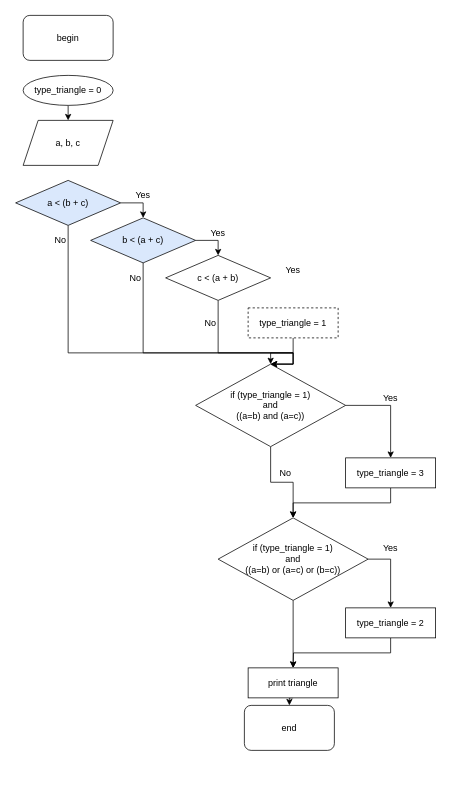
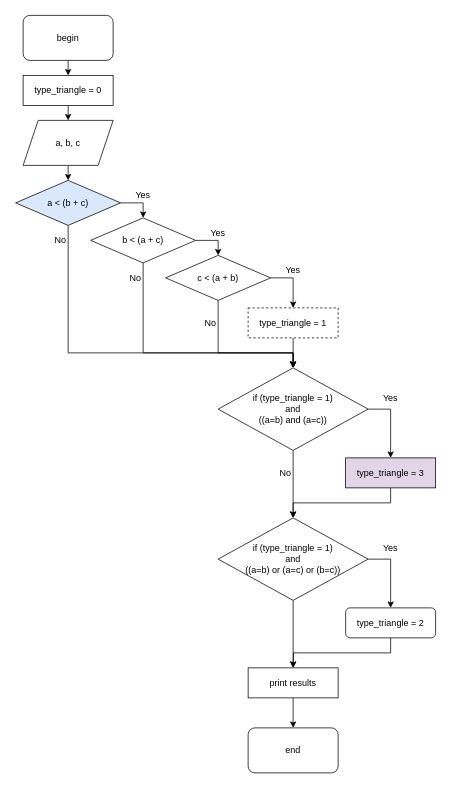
  <mxCell id="0" />
  <mxCell id="1" parent="0" />
+ <mxCell id="2" style="edgeStyle=orthogonalEdgeStyle;rounded=0;orthogonalLoop=1;jettySize=auto;html=1;exitX=0.5;exitY=1;exitDx=0;exitDy=0;entryX=0.5;entryY=0;entryDx=0;entryDy=0;" edge="1" parent="1" source="3" target="7"><mxGeometry relative="1" as="geometry" /></mxCell>
  <mxCell id="3" value="begin" style="rounded=1;whiteSpace=wrap;html=1;" vertex="1" parent="1"><mxGeometry x="30" y="20" width="120" height="60" as="geometry" /></mxCell>
+ <mxCell id="4" style="edgeStyle=orthogonalEdgeStyle;rounded=0;orthogonalLoop=1;jettySize=auto;html=1;exitX=0.5;exitY=1;exitDx=0;exitDy=0;entryX=0.5;entryY=0;entryDx=0;entryDy=0;" edge="1" parent="1" source="5" target="10"><mxGeometry relative="1" as="geometry" /></mxCell>
  <mxCell id="5" value="a, b, c" style="shape=parallelogram;perimeter=parallelogramPerimeter;whiteSpace=wrap;html=1;fixedSize=1;" vertex="1" parent="1"><mxGeometry x="30" y="160" width="120" height="60" as="geometry" /></mxCell>
  <mxCell id="6" style="edgeStyle=orthogonalEdgeStyle;rounded=0;orthogonalLoop=1;jettySize=auto;html=1;exitX=0.5;exitY=1;exitDx=0;exitDy=0;entryX=0.5;entryY=0;entryDx=0;entryDy=0;" edge="1" parent="1" source="7" target="5"><mxGeometry relative="1" as="geometry" /></mxCell>
- <mxCell id="7" value="type_triangle = 0" style="ellipse;whiteSpace=wrap;html=1;" vertex="1" parent="1"><mxGeometry x="30" y="100" width="120" height="40" as="geometry" /></mxCell>
+ <mxCell id="7" value="type_triangle = 0" style="rounded=0;whiteSpace=wrap;html=1;" vertex="1" parent="1"><mxGeometry x="30" y="100" width="120" height="40" as="geometry" /></mxCell>
  <mxCell id="8" style="edgeStyle=orthogonalEdgeStyle;rounded=0;orthogonalLoop=1;jettySize=auto;html=1;exitX=1;exitY=0.5;exitDx=0;exitDy=0;entryX=0.5;entryY=0;entryDx=0;entryDy=0;" edge="1" parent="1" source="10" target="13"><mxGeometry relative="1" as="geometry" /></mxCell>
  <mxCell id="9" style="edgeStyle=orthogonalEdgeStyle;rounded=0;orthogonalLoop=1;jettySize=auto;html=1;exitX=0.5;exitY=1;exitDx=0;exitDy=0;entryX=0.5;entryY=0;entryDx=0;entryDy=0;" edge="1" parent="1" source="10" target="21"><mxGeometry relative="1" as="geometry"><Array as="points"><mxPoint x="90" y="470" /><mxPoint x="390" y="470" /></Array></mxGeometry></mxCell>
  <mxCell id="10" value="a &amp;lt; (b + c)" style="rhombus;whiteSpace=wrap;html=1;fillColor=#dae8fc;" vertex="1" parent="1"><mxGeometry x="20" y="240" width="140" height="60" as="geometry" /></mxCell>
  <mxCell id="11" style="edgeStyle=orthogonalEdgeStyle;rounded=0;orthogonalLoop=1;jettySize=auto;html=1;exitX=1;exitY=0.5;exitDx=0;exitDy=0;" edge="1" parent="1" source="13" target="16"><mxGeometry relative="1" as="geometry" /></mxCell>
  <mxCell id="12" style="edgeStyle=orthogonalEdgeStyle;rounded=0;orthogonalLoop=1;jettySize=auto;html=1;exitX=0.5;exitY=1;exitDx=0;exitDy=0;entryX=0.5;entryY=0;entryDx=0;entryDy=0;" edge="1" parent="1" source="13" target="21"><mxGeometry relative="1" as="geometry"><Array as="points"><mxPoint x="190" y="470" /><mxPoint x="390" y="470" /></Array></mxGeometry></mxCell>
- <mxCell id="13" value="b &amp;lt; (a + c)" style="rhombus;whiteSpace=wrap;html=1;fillColor=#dae8fc;" vertex="1" parent="1"><mxGeometry x="120" y="290" width="140" height="60" as="geometry" /></mxCell>
+ <mxCell id="13" value="b &amp;lt; (a + c)" style="rhombus;whiteSpace=wrap;html=1;" vertex="1" parent="1"><mxGeometry x="120" y="290" width="140" height="60" as="geometry" /></mxCell>
+ <mxCell id="14" style="edgeStyle=orthogonalEdgeStyle;rounded=0;orthogonalLoop=1;jettySize=auto;html=1;exitX=1;exitY=0.5;exitDx=0;exitDy=0;" edge="1" parent="1" source="16" target="18"><mxGeometry relative="1" as="geometry" /></mxCell>
  <mxCell id="15" style="edgeStyle=orthogonalEdgeStyle;rounded=0;orthogonalLoop=1;jettySize=auto;html=1;exitX=0.5;exitY=1;exitDx=0;exitDy=0;entryX=0.5;entryY=0;entryDx=0;entryDy=0;" edge="1" parent="1" source="16" target="21"><mxGeometry relative="1" as="geometry"><Array as="points"><mxPoint x="290" y="470" /><mxPoint x="390" y="470" /></Array></mxGeometry></mxCell>
  <mxCell id="16" value="c &amp;lt; (a + b)" style="rhombus;whiteSpace=wrap;html=1;" vertex="1" parent="1"><mxGeometry x="220" y="340" width="140" height="60" as="geometry" /></mxCell>
  <mxCell id="17" style="edgeStyle=orthogonalEdgeStyle;rounded=0;orthogonalLoop=1;jettySize=auto;html=1;exitX=0.5;exitY=1;exitDx=0;exitDy=0;" edge="1" parent="1" source="18" target="21"><mxGeometry relative="1" as="geometry" /></mxCell>
  <mxCell id="18" value="type_triangle = 1" style="rounded=0;whiteSpace=wrap;html=1;dashed=1;" vertex="1" parent="1"><mxGeometry x="330" y="410" width="120" height="40" as="geometry" /></mxCell>
  <mxCell id="19" style="edgeStyle=orthogonalEdgeStyle;rounded=0;orthogonalLoop=1;jettySize=auto;html=1;exitX=1;exitY=0.5;exitDx=0;exitDy=0;" edge="1" parent="1" source="21" target="23"><mxGeometry relative="1" as="geometry" /></mxCell>
  <mxCell id="20" style="edgeStyle=orthogonalEdgeStyle;rounded=0;orthogonalLoop=1;jettySize=auto;html=1;exitX=0.5;exitY=1;exitDx=0;exitDy=0;entryX=0.5;entryY=0;entryDx=0;entryDy=0;" edge="1" parent="1" source="21" target="26"><mxGeometry relative="1" as="geometry" /></mxCell>
- <mxCell id="21" value="if (type_triangle = 1)&lt;br&gt;and&lt;br&gt;((a=b) and (a=c))" style="rhombus;whiteSpace=wrap;html=1;" vertex="1" parent="1"><mxGeometry x="260" y="485" width="200" height="110" as="geometry" /></mxCell>
+ <mxCell id="21" value="if (type_triangle = 1)&lt;br&gt;and&lt;br&gt;((a=b) and (a=c))" style="rhombus;whiteSpace=wrap;html=1;" vertex="1" parent="1"><mxGeometry x="290" y="490" width="200" height="110" as="geometry" /></mxCell>
  <mxCell id="22" style="edgeStyle=orthogonalEdgeStyle;rounded=0;orthogonalLoop=1;jettySize=auto;html=1;exitX=0.5;exitY=1;exitDx=0;exitDy=0;entryX=0.5;entryY=0;entryDx=0;entryDy=0;" edge="1" parent="1" source="23" target="26"><mxGeometry relative="1" as="geometry" /></mxCell>
- <mxCell id="23" value="type_triangle = 3" style="rounded=0;whiteSpace=wrap;html=1;" vertex="1" parent="1"><mxGeometry x="460" y="610" width="120" height="40" as="geometry" /></mxCell>
+ <mxCell id="23" value="type_triangle = 3" style="rounded=0;whiteSpace=wrap;html=1;fillColor=#e1d5e7;" vertex="1" parent="1"><mxGeometry x="460" y="610" width="120" height="40" as="geometry" /></mxCell>
  <mxCell id="24" style="edgeStyle=orthogonalEdgeStyle;rounded=0;orthogonalLoop=1;jettySize=auto;html=1;exitX=1;exitY=0.5;exitDx=0;exitDy=0;entryX=0.5;entryY=0;entryDx=0;entryDy=0;" edge="1" parent="1" source="26" target="36"><mxGeometry relative="1" as="geometry" /></mxCell>
  <mxCell id="25" style="edgeStyle=orthogonalEdgeStyle;rounded=0;orthogonalLoop=1;jettySize=auto;html=1;exitX=0.5;exitY=1;exitDx=0;exitDy=0;" edge="1" parent="1" source="26" target="39"><mxGeometry relative="1" as="geometry" /></mxCell>
  <mxCell id="26" value="if (type_triangle = 1)&lt;br&gt;and&lt;br&gt;((a=b) or (a=c) or (b=c))" style="rhombus;whiteSpace=wrap;html=1;" vertex="1" parent="1"><mxGeometry x="290" y="690" width="200" height="110" as="geometry" /></mxCell>
  <mxCell id="27" value="No" style="text;html=1;strokeColor=none;fillColor=none;align=center;verticalAlign=middle;whiteSpace=wrap;rounded=0;" vertex="1" parent="1"><mxGeometry x="360" y="620" width="40" height="20" as="geometry" /></mxCell>
  <mxCell id="28" value="No" style="text;html=1;strokeColor=none;fillColor=none;align=center;verticalAlign=middle;whiteSpace=wrap;rounded=0;" vertex="1" parent="1"><mxGeometry x="260" y="420" width="40" height="20" as="geometry" /></mxCell>
  <mxCell id="29" value="Yes" style="text;html=1;strokeColor=none;fillColor=none;align=center;verticalAlign=middle;whiteSpace=wrap;rounded=0;" vertex="1" parent="1"><mxGeometry x="170" y="250" width="40" height="20" as="geometry" /></mxCell>
  <mxCell id="30" value="Yes" style="text;html=1;strokeColor=none;fillColor=none;align=center;verticalAlign=middle;whiteSpace=wrap;rounded=0;" vertex="1" parent="1"><mxGeometry x="500" y="520" width="40" height="20" as="geometry" /></mxCell>
  <mxCell id="31" value="Yes" style="text;html=1;strokeColor=none;fillColor=none;align=center;verticalAlign=middle;whiteSpace=wrap;rounded=0;" vertex="1" parent="1"><mxGeometry x="370" y="350" width="40" height="20" as="geometry" /></mxCell>
  <mxCell id="32" value="Yes" style="text;html=1;strokeColor=none;fillColor=none;align=center;verticalAlign=middle;whiteSpace=wrap;rounded=0;" vertex="1" parent="1"><mxGeometry x="270" y="300" width="40" height="20" as="geometry" /></mxCell>
  <mxCell id="33" value="No" style="text;html=1;strokeColor=none;fillColor=none;align=center;verticalAlign=middle;whiteSpace=wrap;rounded=0;" vertex="1" parent="1"><mxGeometry x="60" y="310" width="40" height="20" as="geometry" /></mxCell>
  <mxCell id="34" value="No" style="text;html=1;strokeColor=none;fillColor=none;align=center;verticalAlign=middle;whiteSpace=wrap;rounded=0;" vertex="1" parent="1"><mxGeometry x="160" y="360" width="40" height="20" as="geometry" /></mxCell>
  <mxCell id="35" style="edgeStyle=orthogonalEdgeStyle;rounded=0;orthogonalLoop=1;jettySize=auto;html=1;exitX=0.5;exitY=1;exitDx=0;exitDy=0;" edge="1" parent="1" source="36"><mxGeometry relative="1" as="geometry"><mxPoint x="390" y="890" as="targetPoint" /></mxGeometry></mxCell>
- <mxCell id="36" value="type_triangle = 2" style="rounded=0;whiteSpace=wrap;html=1;" vertex="1" parent="1"><mxGeometry x="460" y="810" width="120" height="40" as="geometry" /></mxCell>
+ <mxCell id="36" value="type_triangle = 2" style="whiteSpace=wrap;html=1;rounded=1;" vertex="1" parent="1"><mxGeometry x="460" y="810" width="120" height="40" as="geometry" /></mxCell>
  <mxCell id="37" value="Yes" style="text;html=1;strokeColor=none;fillColor=none;align=center;verticalAlign=middle;whiteSpace=wrap;rounded=0;" vertex="1" parent="1"><mxGeometry x="500" y="720" width="40" height="20" as="geometry" /></mxCell>
  <mxCell id="38" style="edgeStyle=orthogonalEdgeStyle;rounded=0;orthogonalLoop=1;jettySize=auto;html=1;exitX=0.5;exitY=1;exitDx=0;exitDy=0;entryX=0.5;entryY=0;entryDx=0;entryDy=0;" edge="1" parent="1" source="39" target="41"><mxGeometry relative="1" as="geometry" /></mxCell>
- <mxCell id="39" value="print triangle" style="rounded=0;whiteSpace=wrap;html=1;" vertex="1" parent="1"><mxGeometry x="330" y="890" width="120" height="40" as="geometry" /></mxCell>
+ <mxCell id="39" value="print results" style="rounded=0;whiteSpace=wrap;html=1;" vertex="1" parent="1"><mxGeometry x="330" y="890" width="120" height="40" as="geometry" /></mxCell>
  <mxCell id="40" style="edgeStyle=orthogonalEdgeStyle;rounded=0;orthogonalLoop=1;jettySize=auto;html=1;exitX=0.5;exitY=1;exitDx=0;exitDy=0;" edge="1" parent="1" source="39" target="39"><mxGeometry relative="1" as="geometry" /></mxCell>
- <mxCell id="41" value="end" style="rounded=1;whiteSpace=wrap;html=1;" vertex="1" parent="1"><mxGeometry x="325" y="940" width="120" height="60" as="geometry" /></mxCell>
+ <mxCell id="41" value="end" style="rounded=1;whiteSpace=wrap;html=1;" vertex="1" parent="1"><mxGeometry x="330" y="970" width="120" height="60" as="geometry" /></mxCell>
